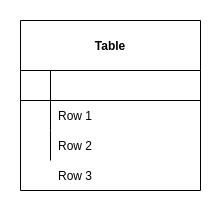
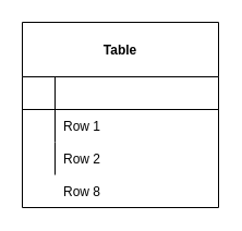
  <mxCell id="0" />
  <mxCell id="1" parent="0" />
  <mxCell id="2" value="Table" style="shape=table;startSize=50;container=1;collapsible=1;childLayout=tableLayout;fixedRows=1;rowLines=0;fontStyle=1;align=center;resizeLast=1;" vertex="1" parent="1"><mxGeometry x="20" y="20" width="180" height="170" as="geometry" /></mxCell>
  <mxCell id="3" value="" style="shape=partialRectangle;collapsible=0;dropTarget=0;pointerEvents=0;fillColor=none;top=0;left=0;bottom=1;right=0;points=[[0,0.5],[1,0.5]];portConstraint=eastwest;" vertex="1" parent="2"><mxGeometry y="50" width="180" height="30" as="geometry" /></mxCell>
  <mxCell id="4" value="" style="shape=partialRectangle;collapsible=0;dropTarget=0;pointerEvents=0;fillColor=none;top=0;left=0;bottom=0;right=0;points=[[0,0.5],[1,0.5]];portConstraint=eastwest;" vertex="1" parent="2"><mxGeometry y="80" width="180" height="30" as="geometry" /></mxCell>
  <mxCell id="5" value="" style="shape=partialRectangle;connectable=0;fillColor=none;top=0;left=0;bottom=0;right=0;editable=1;overflow=hidden;" vertex="1" parent="4"><mxGeometry width="30" height="30" as="geometry" /></mxCell>
  <mxCell id="6" value="Row 1" style="shape=partialRectangle;connectable=0;fillColor=none;top=0;left=0;bottom=0;right=0;align=left;spacingLeft=6;overflow=hidden;" vertex="1" parent="4"><mxGeometry x="30" width="150" height="30" as="geometry" /></mxCell>
  <mxCell id="7" value="" style="shape=partialRectangle;collapsible=0;dropTarget=0;pointerEvents=0;fillColor=none;top=0;left=0;bottom=0;right=0;points=[[0,0.5],[1,0.5]];portConstraint=eastwest;" vertex="1" parent="2"><mxGeometry y="110" width="180" height="30" as="geometry" /></mxCell>
  <mxCell id="8" value="" style="shape=partialRectangle;connectable=0;fillColor=none;top=0;left=0;bottom=0;right=0;editable=1;overflow=hidden;" vertex="1" parent="7"><mxGeometry width="30" height="30" as="geometry" /></mxCell>
  <mxCell id="9" value="Row 2" style="shape=partialRectangle;connectable=0;fillColor=none;top=0;left=0;bottom=0;right=0;align=left;spacingLeft=6;overflow=hidden;" vertex="1" parent="7"><mxGeometry x="30" width="150" height="30" as="geometry" /></mxCell>
  <mxCell id="10" value="" style="shape=partialRectangle;collapsible=0;dropTarget=0;pointerEvents=0;fillColor=none;top=0;left=0;bottom=0;right=0;points=[[0,0.5],[1,0.5]];portConstraint=eastwest;" vertex="1" parent="2"><mxGeometry y="140" width="180" height="30" as="geometry" /></mxCell>
  <mxCell id="11" value="" style="shape=partialRectangle;connectable=0;fillColor=none;top=0;left=0;bottom=0;right=0;editable=1;overflow=hidden;" vertex="1" parent="10"><mxGeometry width="30" height="30" as="geometry" /></mxCell>
- <mxCell id="12" value="Row 3" style="shape=partialRectangle;connectable=0;fillColor=none;top=0;left=0;bottom=0;right=0;align=left;spacingLeft=6;overflow=hidden;" vertex="1" parent="10"><mxGeometry x="30" width="150" height="30" as="geometry" /></mxCell>
+ <mxCell id="12" value="Row 8" style="shape=partialRectangle;connectable=0;fillColor=none;top=0;left=0;bottom=0;right=0;align=left;spacingLeft=6;overflow=hidden;" vertex="1" parent="10"><mxGeometry x="30" width="150" height="30" as="geometry" /></mxCell>
